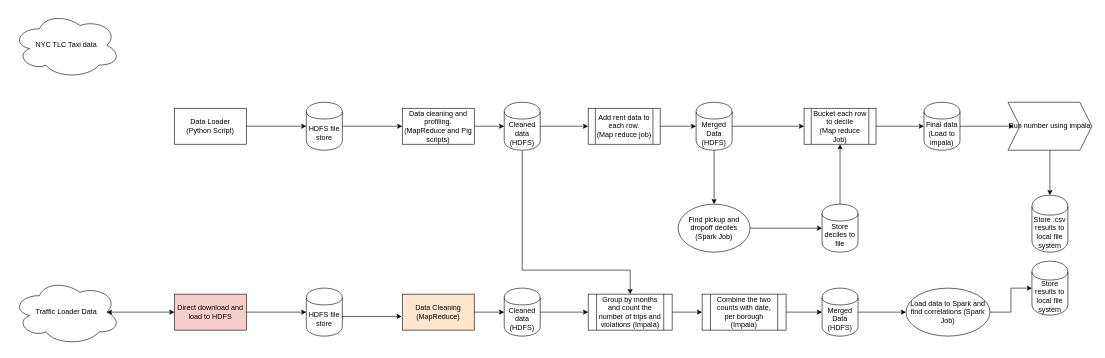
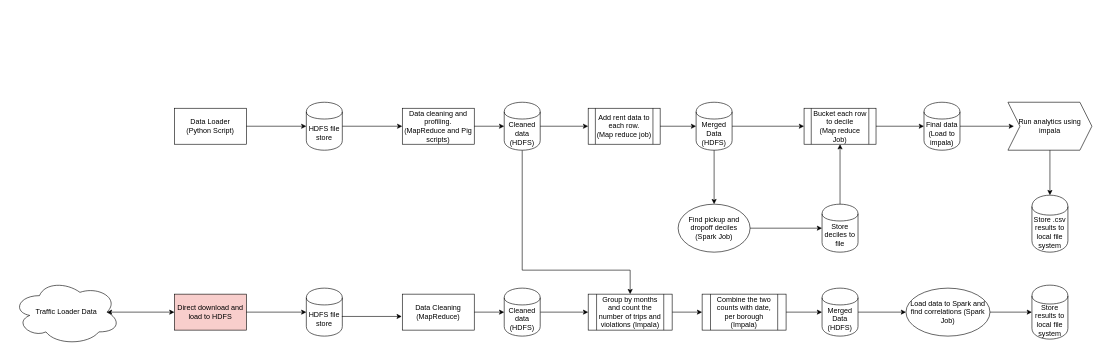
  <mxCell id="0" />
  <mxCell id="1" parent="0" />
- <mxCell id="2" value="NYC TLC Taxi data" style="ellipse;shape=cloud;whiteSpace=wrap;html=1;" parent="1" vertex="1"><mxGeometry x="20" y="20" width="180" height="110" as="geometry" /></mxCell>
  <mxCell id="3" value="&lt;div&gt;Data Loader&lt;/div&gt;&lt;div&gt;(Python Script)&lt;br&gt;&lt;/div&gt;" style="rounded=0;whiteSpace=wrap;html=1;" parent="1" vertex="1"><mxGeometry x="290" y="180" width="120" height="60" as="geometry" /></mxCell>
  <mxCell id="4" value="HDFS file store" style="shape=cylinder;whiteSpace=wrap;html=1;boundedLbl=1;backgroundOutline=1;" parent="1" vertex="1"><mxGeometry x="510" y="170" width="60" height="80" as="geometry" /></mxCell>
  <mxCell id="5" value="" style="endArrow=classic;html=1;entryX=0;entryY=0.5;entryDx=0;entryDy=0;exitX=1;exitY=0.5;exitDx=0;exitDy=0;" parent="1" source="3" target="4" edge="1"><mxGeometry width="50" height="50" relative="1" as="geometry"><mxPoint x="20" y="320" as="sourcePoint" /><mxPoint x="70" y="270" as="targetPoint" /></mxGeometry></mxCell>
  <mxCell id="6" value="&lt;div&gt;Data cleaning and profiling.&lt;/div&gt;&lt;div&gt;(MapReduce and Pig scripts)&lt;br&gt;&lt;/div&gt;" style="rounded=0;whiteSpace=wrap;html=1;" parent="1" vertex="1"><mxGeometry x="670" y="180" width="120" height="60" as="geometry" /></mxCell>
  <mxCell id="7" value="" style="endArrow=classic;html=1;entryX=0;entryY=0.5;entryDx=0;entryDy=0;exitX=1;exitY=0.5;exitDx=0;exitDy=0;" parent="1" source="4" target="6" edge="1"><mxGeometry width="50" height="50" relative="1" as="geometry"><mxPoint x="20" y="460" as="sourcePoint" /><mxPoint x="70" y="410" as="targetPoint" /></mxGeometry></mxCell>
  <mxCell id="8" style="edgeStyle=orthogonalEdgeStyle;rounded=0;orthogonalLoop=1;jettySize=auto;html=1;exitX=0.5;exitY=1;exitDx=0;exitDy=0;entryX=0.5;entryY=0;entryDx=0;entryDy=0;" edge="1" parent="1" source="9" target="39"><mxGeometry relative="1" as="geometry"><mxPoint x="980" y="500" as="targetPoint" /><Array as="points"><mxPoint x="870" y="450" /><mxPoint x="1050" y="450" /></Array></mxGeometry></mxCell>
  <mxCell id="9" value="&lt;div&gt;Cleaned data&lt;/div&gt;&lt;div&gt;(HDFS)&lt;br&gt;&lt;/div&gt;" style="shape=cylinder;whiteSpace=wrap;html=1;boundedLbl=1;backgroundOutline=1;" parent="1" vertex="1"><mxGeometry x="840" y="170" width="60" height="80" as="geometry" /></mxCell>
  <mxCell id="10" value="" style="endArrow=classic;html=1;entryX=0;entryY=0.5;entryDx=0;entryDy=0;exitX=1;exitY=0.5;exitDx=0;exitDy=0;" parent="1" source="6" target="9" edge="1"><mxGeometry width="50" height="50" relative="1" as="geometry"><mxPoint x="320" y="460" as="sourcePoint" /><mxPoint x="370" y="410" as="targetPoint" /></mxGeometry></mxCell>
  <mxCell id="11" value="&lt;div&gt;Add rent data to each row.&lt;/div&gt;&lt;div&gt;(Map reduce job)&lt;br&gt;&lt;/div&gt;" style="shape=process;whiteSpace=wrap;html=1;backgroundOutline=1;" parent="1" vertex="1"><mxGeometry x="980" y="180" width="120" height="60" as="geometry" /></mxCell>
  <mxCell id="12" value="" style="endArrow=classic;html=1;entryX=0;entryY=0.5;entryDx=0;entryDy=0;exitX=1;exitY=0.5;exitDx=0;exitDy=0;" parent="1" source="9" target="11" edge="1"><mxGeometry width="50" height="50" relative="1" as="geometry"><mxPoint x="390" y="490" as="sourcePoint" /><mxPoint x="440" y="440" as="targetPoint" /></mxGeometry></mxCell>
  <mxCell id="13" value="" style="endArrow=classic;html=1;exitX=1;exitY=0.5;exitDx=0;exitDy=0;" parent="1" source="11" target="14" edge="1"><mxGeometry width="50" height="50" relative="1" as="geometry"><mxPoint x="590" y="490" as="sourcePoint" /><mxPoint x="1190" y="210" as="targetPoint" /></mxGeometry></mxCell>
  <mxCell id="14" value="&lt;div&gt;Merged Data&lt;/div&gt;&lt;div&gt;(HDFS)&lt;br&gt;&lt;/div&gt;" style="shape=cylinder;whiteSpace=wrap;html=1;boundedLbl=1;backgroundOutline=1;" parent="1" vertex="1"><mxGeometry x="1160" y="170" width="60" height="80" as="geometry" /></mxCell>
  <mxCell id="15" value="" style="endArrow=classic;html=1;exitX=0.5;exitY=1;exitDx=0;exitDy=0;" parent="1" source="14" target="16" edge="1"><mxGeometry width="50" height="50" relative="1" as="geometry"><mxPoint x="630" y="490" as="sourcePoint" /><mxPoint x="1190" y="330" as="targetPoint" /></mxGeometry></mxCell>
  <mxCell id="16" value="&lt;div&gt;Find pickup and dropoff deciles&lt;/div&gt;&lt;div&gt;(Spark Job)&lt;br&gt;&lt;/div&gt;" style="ellipse;whiteSpace=wrap;html=1;" parent="1" vertex="1"><mxGeometry x="1130" y="340" width="120" height="80" as="geometry" /></mxCell>
  <mxCell id="17" value="" style="endArrow=classic;html=1;exitX=1;exitY=0.5;exitDx=0;exitDy=0;" parent="1" source="16" target="18" edge="1"><mxGeometry width="50" height="50" relative="1" as="geometry"><mxPoint x="630" y="490" as="sourcePoint" /><mxPoint x="1350" y="380" as="targetPoint" /></mxGeometry></mxCell>
  <mxCell id="18" value="Store deciles to file" style="shape=cylinder;whiteSpace=wrap;html=1;boundedLbl=1;backgroundOutline=1;" parent="1" vertex="1"><mxGeometry x="1370" y="340" width="60" height="80" as="geometry" /></mxCell>
  <mxCell id="19" value="&lt;div&gt;Bucket each row to decile&lt;/div&gt;&lt;div&gt;(Map reduce Job)&lt;br&gt;&lt;/div&gt;" style="shape=process;whiteSpace=wrap;html=1;backgroundOutline=1;" parent="1" vertex="1"><mxGeometry x="1340" y="180" width="120" height="60" as="geometry" /></mxCell>
  <mxCell id="20" value="" style="endArrow=classic;html=1;entryX=0;entryY=0.5;entryDx=0;entryDy=0;exitX=1;exitY=0.5;exitDx=0;exitDy=0;" parent="1" source="14" target="19" edge="1"><mxGeometry width="50" height="50" relative="1" as="geometry"><mxPoint x="630" y="490" as="sourcePoint" /><mxPoint x="680" y="440" as="targetPoint" /></mxGeometry></mxCell>
  <mxCell id="21" value="" style="endArrow=classic;html=1;entryX=0.5;entryY=1;entryDx=0;entryDy=0;" parent="1" source="18" target="19" edge="1"><mxGeometry width="50" height="50" relative="1" as="geometry"><mxPoint x="1230" y="220" as="sourcePoint" /><mxPoint x="1330" y="220" as="targetPoint" /></mxGeometry></mxCell>
  <mxCell id="22" value="" style="endArrow=classic;html=1;exitX=1;exitY=0.5;exitDx=0;exitDy=0;" parent="1" source="19" target="23" edge="1"><mxGeometry width="50" height="50" relative="1" as="geometry"><mxPoint x="1070" y="490" as="sourcePoint" /><mxPoint x="1560" y="210" as="targetPoint" /></mxGeometry></mxCell>
  <mxCell id="23" value="&lt;div&gt;Final data&lt;/div&gt;&lt;div&gt;(Load to impala)&lt;br&gt;&lt;/div&gt;" style="shape=cylinder;whiteSpace=wrap;html=1;boundedLbl=1;backgroundOutline=1;" parent="1" vertex="1"><mxGeometry x="1540" y="170" width="60" height="80" as="geometry" /></mxCell>
- <mxCell id="24" value="Run number using impala" style="shape=step;perimeter=stepPerimeter;whiteSpace=wrap;html=1;fixedSize=1;" parent="1" vertex="1"><mxGeometry x="1680" y="170" width="140" height="80" as="geometry" /></mxCell>
+ <mxCell id="24" value="Run analytics using impala" style="shape=step;perimeter=stepPerimeter;whiteSpace=wrap;html=1;fixedSize=1;" parent="1" vertex="1"><mxGeometry x="1680" y="170" width="140" height="80" as="geometry" /></mxCell>
  <mxCell id="25" value="" style="endArrow=classic;html=1;exitX=1;exitY=0.5;exitDx=0;exitDy=0;" parent="1" source="23" edge="1"><mxGeometry width="50" height="50" relative="1" as="geometry"><mxPoint x="1070" y="490" as="sourcePoint" /><mxPoint x="1690" y="210" as="targetPoint" /></mxGeometry></mxCell>
  <mxCell id="26" value="" style="endArrow=classic;html=1;exitX=0.5;exitY=1;exitDx=0;exitDy=0;" parent="1" source="24" target="27" edge="1"><mxGeometry width="50" height="50" relative="1" as="geometry"><mxPoint x="1070" y="490" as="sourcePoint" /><mxPoint x="1750" y="340" as="targetPoint" /></mxGeometry></mxCell>
  <mxCell id="27" value="Store .csv results to local file system" style="shape=cylinder;whiteSpace=wrap;html=1;boundedLbl=1;backgroundOutline=1;" parent="1" vertex="1"><mxGeometry x="1720" y="325" width="60" height="95" as="geometry" /></mxCell>
  <mxCell id="28" value="Traffic Loader Data" style="ellipse;shape=cloud;whiteSpace=wrap;html=1;" vertex="1" parent="1"><mxGeometry x="20" y="465" width="180" height="110" as="geometry" /></mxCell>
  <mxCell id="29" value="Direct download and load to HDFS" style="rounded=0;whiteSpace=wrap;html=1;fillColor=#f8cecc;" vertex="1" parent="1"><mxGeometry x="290" y="490" width="120" height="60" as="geometry" /></mxCell>
  <mxCell id="30" value="" style="endArrow=classic;startArrow=classic;html=1;entryX=0.875;entryY=0.5;entryDx=0;entryDy=0;entryPerimeter=0;exitX=0;exitY=0.5;exitDx=0;exitDy=0;" edge="1" parent="1" source="29" target="28"><mxGeometry width="50" height="50" relative="1" as="geometry"><mxPoint x="300" y="220" as="sourcePoint" /><mxPoint x="129" y="134.5" as="targetPoint" /><Array as="points" /></mxGeometry></mxCell>
  <mxCell id="31" value="HDFS file store" style="shape=cylinder;whiteSpace=wrap;html=1;boundedLbl=1;backgroundOutline=1;" vertex="1" parent="1"><mxGeometry x="510" y="480" width="60" height="80" as="geometry" /></mxCell>
  <mxCell id="32" value="" style="endArrow=classic;html=1;entryX=0;entryY=0.5;entryDx=0;entryDy=0;exitX=1;exitY=0.5;exitDx=0;exitDy=0;" edge="1" parent="1" source="29" target="31"><mxGeometry width="50" height="50" relative="1" as="geometry"><mxPoint x="420" y="220" as="sourcePoint" /><mxPoint x="520" y="220" as="targetPoint" /></mxGeometry></mxCell>
- <mxCell id="33" value="&lt;div&gt;Data Cleaning (MapReduce)&lt;/div&gt;" style="rounded=0;whiteSpace=wrap;html=1;fillColor=#ffe6cc;" vertex="1" parent="1"><mxGeometry x="670" y="490" width="120" height="60" as="geometry" /></mxCell>
+ <mxCell id="33" value="&lt;div&gt;Data Cleaning (MapReduce)&lt;/div&gt;" style="rounded=0;whiteSpace=wrap;html=1;" vertex="1" parent="1"><mxGeometry x="670" y="490" width="120" height="60" as="geometry" /></mxCell>
  <mxCell id="34" value="" style="endArrow=classic;html=1;entryX=-0.007;entryY=0.62;entryDx=0;entryDy=0;exitX=0.987;exitY=0.59;exitDx=0;exitDy=0;exitPerimeter=0;entryPerimeter=0;" edge="1" parent="1" source="31" target="33"><mxGeometry width="50" height="50" relative="1" as="geometry"><mxPoint x="580" y="220" as="sourcePoint" /><mxPoint x="680" y="220" as="targetPoint" /></mxGeometry></mxCell>
  <mxCell id="35" style="edgeStyle=orthogonalEdgeStyle;rounded=0;orthogonalLoop=1;jettySize=auto;html=1;exitX=1;exitY=0.5;exitDx=0;exitDy=0;entryX=0;entryY=0.5;entryDx=0;entryDy=0;" edge="1" parent="1" source="36" target="39"><mxGeometry relative="1" as="geometry" /></mxCell>
  <mxCell id="36" value="&lt;div&gt;Cleaned data&lt;/div&gt;&lt;div&gt;(HDFS)&lt;br&gt;&lt;/div&gt;" style="shape=cylinder;whiteSpace=wrap;html=1;boundedLbl=1;backgroundOutline=1;" vertex="1" parent="1"><mxGeometry x="840" y="480" width="60" height="80" as="geometry" /></mxCell>
  <mxCell id="37" value="" style="endArrow=classic;html=1;entryX=0;entryY=0.5;entryDx=0;entryDy=0;exitX=1;exitY=0.5;exitDx=0;exitDy=0;" edge="1" parent="1" source="33" target="36"><mxGeometry width="50" height="50" relative="1" as="geometry"><mxPoint x="800" y="220" as="sourcePoint" /><mxPoint x="850" y="220" as="targetPoint" /></mxGeometry></mxCell>
  <mxCell id="38" value="" style="edgeStyle=orthogonalEdgeStyle;rounded=0;orthogonalLoop=1;jettySize=auto;html=1;" edge="1" parent="1" source="39" target="41"><mxGeometry relative="1" as="geometry" /></mxCell>
  <mxCell id="39" value="Group by months and count the number of trips and violations (Impala)" style="shape=process;whiteSpace=wrap;html=1;backgroundOutline=1;" vertex="1" parent="1"><mxGeometry x="980" y="490" width="140" height="60" as="geometry" /></mxCell>
  <mxCell id="40" value="" style="edgeStyle=orthogonalEdgeStyle;rounded=0;orthogonalLoop=1;jettySize=auto;html=1;" edge="1" parent="1" source="41" target="43"><mxGeometry relative="1" as="geometry" /></mxCell>
  <mxCell id="41" value="Combine the two counts with date, per borough (Impala)" style="shape=process;whiteSpace=wrap;html=1;backgroundOutline=1;" vertex="1" parent="1"><mxGeometry x="1170" y="490" width="140" height="60" as="geometry" /></mxCell>
  <mxCell id="42" value="" style="edgeStyle=orthogonalEdgeStyle;rounded=0;orthogonalLoop=1;jettySize=auto;html=1;" edge="1" parent="1" source="43" target="45"><mxGeometry relative="1" as="geometry" /></mxCell>
  <mxCell id="43" value="&lt;div&gt;Merged Data&lt;/div&gt;&lt;div&gt;(HDFS)&lt;br&gt;&lt;/div&gt;" style="shape=cylinder;whiteSpace=wrap;html=1;boundedLbl=1;backgroundOutline=1;" vertex="1" parent="1"><mxGeometry x="1370" y="480" width="60" height="80" as="geometry" /></mxCell>
  <mxCell id="44" value="" style="edgeStyle=orthogonalEdgeStyle;rounded=0;orthogonalLoop=1;jettySize=auto;html=1;" edge="1" parent="1" source="45" target="46"><mxGeometry relative="1" as="geometry" /></mxCell>
  <mxCell id="45" value="Load data to Spark and find correlations (Spark Job)" style="ellipse;whiteSpace=wrap;html=1;" vertex="1" parent="1"><mxGeometry x="1510" y="480" width="140" height="80" as="geometry" /></mxCell>
- <mxCell id="46" value="Store results to local file system" style="shape=cylinder;whiteSpace=wrap;html=1;boundedLbl=1;backgroundOutline=1;" vertex="1" parent="1"><mxGeometry x="1720" y="435" width="60" height="90" as="geometry" /></mxCell>
+ <mxCell id="46" value="Store results to local file system" style="shape=cylinder;whiteSpace=wrap;html=1;boundedLbl=1;backgroundOutline=1;" vertex="1" parent="1"><mxGeometry x="1720" y="475" width="60" height="90" as="geometry" /></mxCell>
